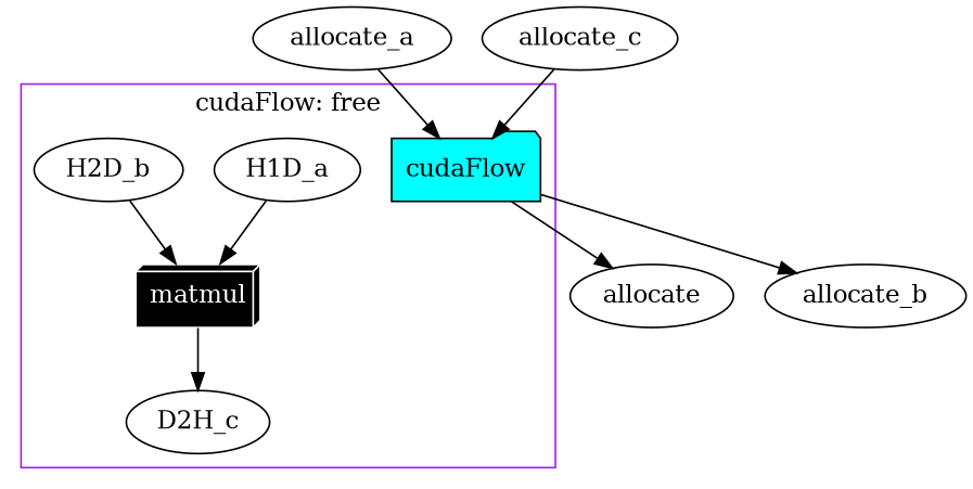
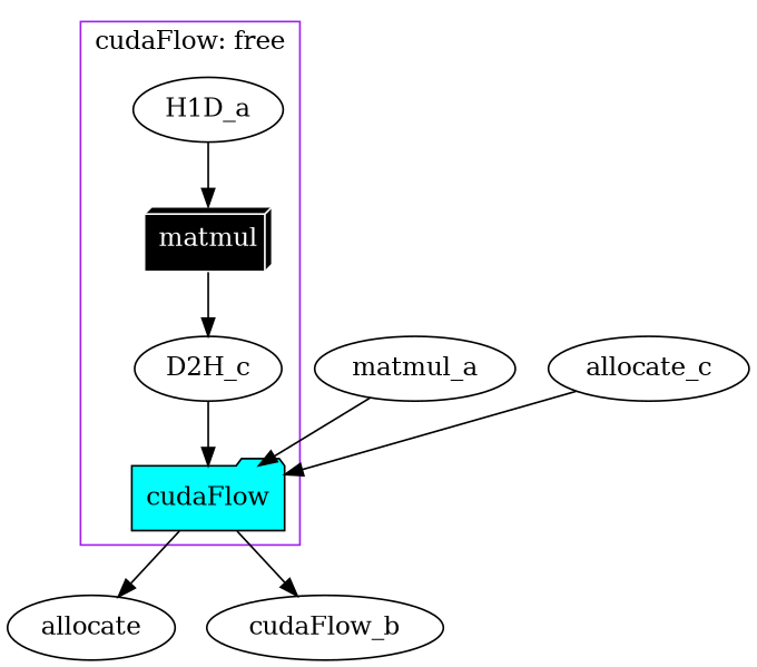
  digraph {
    n1 [fillcolor=cyan label=cudaFlow shape=folder style=filled]
    n2 [label=H1D_a]
    n3 [color=white fillcolor=black fontcolor=white label=matmul shape=box3d style=filled]
    n4 [label=D2H_c]
-   n5 [label=H2D_b]
    n6 [label=allocate]
-   n7 [label=allocate_b]
-   n8 [label=allocate_a]
+   n7 [label=cudaFlow_b]
+   n8 [label=matmul_a]
    n9 [label=allocate_c]
    subgraph cluster_1 {
      color=purple
      label="cudaFlow: free"
      n1
      n2
      n3
      n4
-     n5
    }
    n1 -> n6
    n1 -> n7
    n2 -> n3
    n3 -> n4
-   n5 -> n3
+   n4 -> n1
    n8 -> n1
    n9 -> n1
  }
